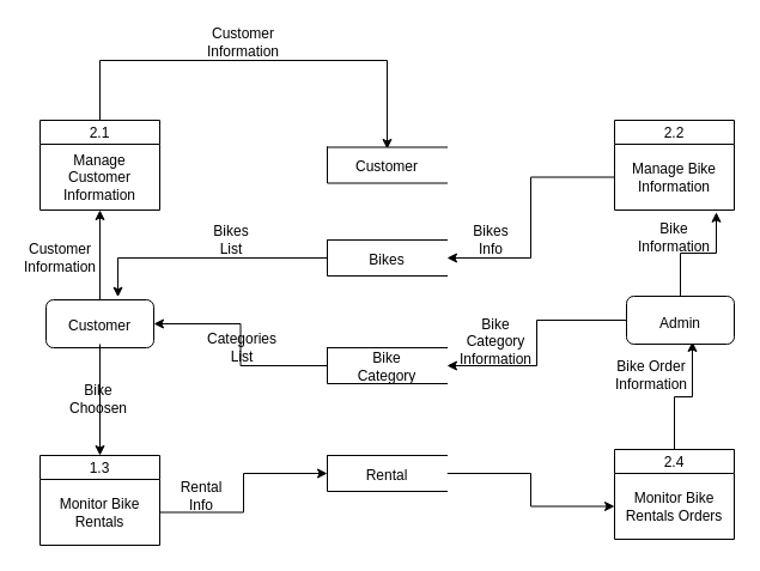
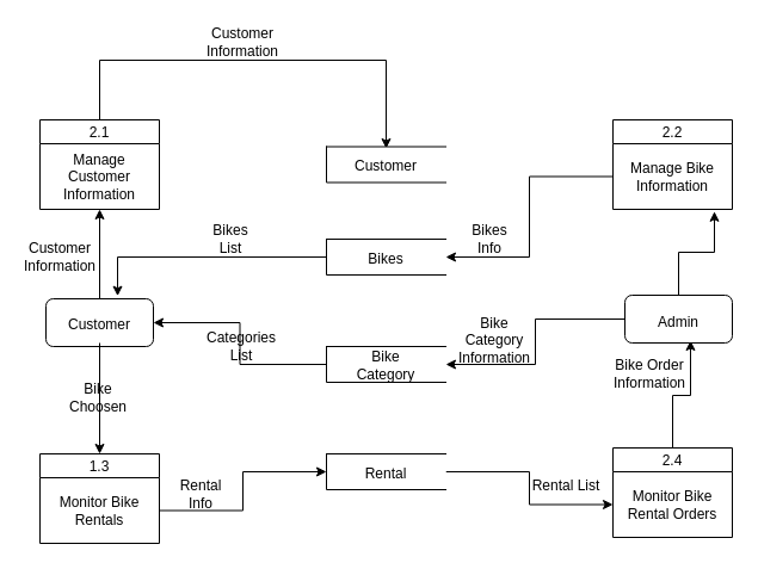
  <mxCell id="0" />
  <mxCell id="1" parent="0" />
  <mxCell id="2" style="edgeStyle=orthogonalEdgeStyle;rounded=0;orthogonalLoop=1;jettySize=auto;html=1;entryX=0.5;entryY=0;entryDx=0;entryDy=0;" edge="1" parent="1" source="3" target="10"><mxGeometry relative="1" as="geometry"><Array as="points"><mxPoint x="83" y="50" /><mxPoint x="323" y="50" /></Array></mxGeometry></mxCell>
  <mxCell id="3" value="2.1" style="swimlane;fontStyle=0;childLayout=stackLayout;horizontal=1;startSize=20;fillColor=#ffffff;horizontalStack=0;resizeParent=1;resizeParentMax=0;resizeLast=0;collapsible=0;marginBottom=0;swimlaneFillColor=#ffffff;" vertex="1" parent="1"><mxGeometry x="33" y="100" width="100" height="75" as="geometry" /></mxCell>
  <mxCell id="4" value="Manage Customer Information" style="text;html=1;strokeColor=none;fillColor=none;align=center;verticalAlign=middle;whiteSpace=wrap;rounded=0;" vertex="1" parent="3"><mxGeometry y="20" width="100" height="55" as="geometry" /></mxCell>
  <mxCell id="5" value="2.2" style="swimlane;fontStyle=0;childLayout=stackLayout;horizontal=1;startSize=20;fillColor=#ffffff;horizontalStack=0;resizeParent=1;resizeParentMax=0;resizeLast=0;collapsible=0;marginBottom=0;swimlaneFillColor=#ffffff;" vertex="1" parent="1"><mxGeometry x="513" y="100" width="100" height="75" as="geometry" /></mxCell>
  <mxCell id="6" value="Manage Bike Information" style="text;html=1;strokeColor=none;fillColor=none;align=center;verticalAlign=middle;whiteSpace=wrap;rounded=0;" vertex="1" parent="5"><mxGeometry y="20" width="100" height="55" as="geometry" /></mxCell>
  <mxCell id="7" value="1.3" style="swimlane;fontStyle=0;childLayout=stackLayout;horizontal=1;startSize=20;fillColor=#ffffff;horizontalStack=0;resizeParent=1;resizeParentMax=0;resizeLast=0;collapsible=0;marginBottom=0;swimlaneFillColor=#ffffff;" vertex="1" parent="1"><mxGeometry x="33" y="380" width="100" height="75" as="geometry" /></mxCell>
  <mxCell id="8" value="Monitor Bike Rentals" style="text;html=1;strokeColor=none;fillColor=none;align=center;verticalAlign=middle;whiteSpace=wrap;rounded=0;" vertex="1" parent="7"><mxGeometry y="20" width="100" height="55" as="geometry" /></mxCell>
  <mxCell id="9" value="" style="html=1;dashed=0;whiteSpace=wrap;shape=partialRectangle;right=0;" vertex="1" parent="1"><mxGeometry x="273" y="122.5" width="100" height="30" as="geometry" /></mxCell>
  <mxCell id="10" value="Customer" style="text;html=1;strokeColor=none;fillColor=none;align=center;verticalAlign=middle;whiteSpace=wrap;rounded=0;" vertex="1" parent="1"><mxGeometry x="293" y="124" width="60" height="30" as="geometry" /></mxCell>
  <mxCell id="11" style="edgeStyle=orthogonalEdgeStyle;rounded=0;orthogonalLoop=1;jettySize=auto;html=1;entryX=0.667;entryY=-0.058;entryDx=0;entryDy=0;entryPerimeter=0;" edge="1" parent="1" source="12" target="24"><mxGeometry relative="1" as="geometry" /></mxCell>
  <mxCell id="12" value="" style="html=1;dashed=0;whiteSpace=wrap;shape=partialRectangle;right=0;" vertex="1" parent="1"><mxGeometry x="273" y="200" width="100" height="30" as="geometry" /></mxCell>
  <mxCell id="13" value="Bikes" style="text;html=1;strokeColor=none;fillColor=none;align=center;verticalAlign=middle;whiteSpace=wrap;rounded=0;" vertex="1" parent="1"><mxGeometry x="293" y="201.5" width="60" height="30" as="geometry" /></mxCell>
  <mxCell id="14" style="edgeStyle=orthogonalEdgeStyle;rounded=0;orthogonalLoop=1;jettySize=auto;html=1;entryX=1;entryY=0.5;entryDx=0;entryDy=0;" edge="1" parent="1" source="15" target="24"><mxGeometry relative="1" as="geometry" /></mxCell>
  <mxCell id="15" value="" style="html=1;dashed=0;whiteSpace=wrap;shape=partialRectangle;right=0;" vertex="1" parent="1"><mxGeometry x="273" y="290" width="100" height="30" as="geometry" /></mxCell>
  <mxCell id="16" value="Bike Category" style="text;html=1;strokeColor=none;fillColor=none;align=center;verticalAlign=middle;whiteSpace=wrap;rounded=0;" vertex="1" parent="1"><mxGeometry x="293" y="290.5" width="60" height="30" as="geometry" /></mxCell>
  <mxCell id="17" style="edgeStyle=orthogonalEdgeStyle;rounded=0;orthogonalLoop=1;jettySize=auto;html=1;" edge="1" parent="1" source="18" target="22"><mxGeometry relative="1" as="geometry" /></mxCell>
  <mxCell id="18" value="" style="html=1;dashed=0;whiteSpace=wrap;shape=partialRectangle;right=0;" vertex="1" parent="1"><mxGeometry x="273" y="380" width="100" height="30" as="geometry" /></mxCell>
  <mxCell id="19" value="Rental" style="text;html=1;strokeColor=none;fillColor=none;align=center;verticalAlign=middle;whiteSpace=wrap;rounded=0;" vertex="1" parent="1"><mxGeometry x="293" y="381.5" width="60" height="30" as="geometry" /></mxCell>
  <mxCell id="20" style="edgeStyle=orthogonalEdgeStyle;rounded=0;orthogonalLoop=1;jettySize=auto;html=1;entryX=0.611;entryY=0.95;entryDx=0;entryDy=0;entryPerimeter=0;" edge="1" parent="1" source="21" target="30"><mxGeometry relative="1" as="geometry" /></mxCell>
  <mxCell id="21" value="2.4" style="swimlane;fontStyle=0;childLayout=stackLayout;horizontal=1;startSize=20;fillColor=#ffffff;horizontalStack=0;resizeParent=1;resizeParentMax=0;resizeLast=0;collapsible=0;marginBottom=0;swimlaneFillColor=#ffffff;" vertex="1" parent="1"><mxGeometry x="513" y="375" width="100" height="75" as="geometry" /></mxCell>
- <mxCell id="22" value="Monitor Bike Rentals Orders" style="text;html=1;strokeColor=none;fillColor=none;align=center;verticalAlign=middle;whiteSpace=wrap;rounded=0;" vertex="1" parent="21"><mxGeometry y="20" width="100" height="55" as="geometry" /></mxCell>
+ <mxCell id="22" value="Monitor Bike Rental Orders" style="text;html=1;strokeColor=none;fillColor=none;align=center;verticalAlign=middle;whiteSpace=wrap;rounded=0;" vertex="1" parent="21"><mxGeometry y="20" width="100" height="55" as="geometry" /></mxCell>
  <mxCell id="23" style="edgeStyle=orthogonalEdgeStyle;rounded=0;orthogonalLoop=1;jettySize=auto;html=1;entryX=0.5;entryY=1;entryDx=0;entryDy=0;" edge="1" parent="1" source="24" target="4"><mxGeometry relative="1" as="geometry" /></mxCell>
  <mxCell id="24" value="" style="rounded=1;whiteSpace=wrap;html=1;" vertex="1" parent="1"><mxGeometry x="38" y="250" width="90" height="40" as="geometry" /></mxCell>
  <mxCell id="25" style="edgeStyle=orthogonalEdgeStyle;rounded=0;orthogonalLoop=1;jettySize=auto;html=1;entryX=0.5;entryY=0;entryDx=0;entryDy=0;" edge="1" parent="1" source="26" target="7"><mxGeometry relative="1" as="geometry" /></mxCell>
  <mxCell id="26" value="Customer" style="text;html=1;strokeColor=none;fillColor=none;align=center;verticalAlign=middle;whiteSpace=wrap;rounded=0;" vertex="1" parent="1"><mxGeometry x="53" y="257" width="60" height="30" as="geometry" /></mxCell>
  <mxCell id="27" value="Customer Information" style="text;html=1;strokeColor=none;fillColor=none;align=center;verticalAlign=middle;whiteSpace=wrap;rounded=0;" vertex="1" parent="1"><mxGeometry x="20" y="199.5" width="60" height="30" as="geometry" /></mxCell>
  <mxCell id="28" style="edgeStyle=orthogonalEdgeStyle;rounded=0;orthogonalLoop=1;jettySize=auto;html=1;entryX=1;entryY=0.5;entryDx=0;entryDy=0;" edge="1" parent="1" source="30" target="15"><mxGeometry relative="1" as="geometry" /></mxCell>
  <mxCell id="29" style="edgeStyle=orthogonalEdgeStyle;rounded=0;orthogonalLoop=1;jettySize=auto;html=1;entryX=0.85;entryY=1.033;entryDx=0;entryDy=0;entryPerimeter=0;" edge="1" parent="1" source="30" target="6"><mxGeometry relative="1" as="geometry" /></mxCell>
  <mxCell id="30" value="" style="rounded=1;whiteSpace=wrap;html=1;" vertex="1" parent="1"><mxGeometry x="523" y="247" width="90" height="40" as="geometry" /></mxCell>
  <mxCell id="31" value="Admin" style="text;html=1;strokeColor=none;fillColor=none;align=center;verticalAlign=middle;whiteSpace=wrap;rounded=0;" vertex="1" parent="1"><mxGeometry x="538" y="262" width="60" height="16" as="geometry" /></mxCell>
  <mxCell id="32" style="edgeStyle=orthogonalEdgeStyle;rounded=0;orthogonalLoop=1;jettySize=auto;html=1;entryX=0;entryY=0.5;entryDx=0;entryDy=0;" edge="1" parent="1" source="8" target="18"><mxGeometry relative="1" as="geometry" /></mxCell>
  <mxCell id="33" style="edgeStyle=orthogonalEdgeStyle;rounded=0;orthogonalLoop=1;jettySize=auto;html=1;entryX=1;entryY=0.5;entryDx=0;entryDy=0;" edge="1" parent="1" source="6" target="12"><mxGeometry relative="1" as="geometry" /></mxCell>
  <mxCell id="34" value="Customer Information" style="text;html=1;strokeColor=none;fillColor=none;align=center;verticalAlign=middle;whiteSpace=wrap;rounded=0;" vertex="1" parent="1"><mxGeometry x="173" y="20" width="60" height="30" as="geometry" /></mxCell>
  <mxCell id="35" value="Bike Category Information" style="text;html=1;strokeColor=none;fillColor=none;align=center;verticalAlign=middle;whiteSpace=wrap;rounded=0;" vertex="1" parent="1"><mxGeometry x="384" y="270" width="60" height="30" as="geometry" /></mxCell>
  <mxCell id="36" value="Categories List" style="text;html=1;strokeColor=none;fillColor=none;align=center;verticalAlign=middle;whiteSpace=wrap;rounded=0;" vertex="1" parent="1"><mxGeometry x="172" y="275" width="60" height="30" as="geometry" /></mxCell>
- <mxCell id="37" value="Bike Information" style="text;html=1;strokeColor=none;fillColor=none;align=center;verticalAlign=middle;whiteSpace=wrap;rounded=0;" vertex="1" parent="1"><mxGeometry x="533" y="182.5" width="60" height="30" as="geometry" /></mxCell>
  <mxCell id="38" value="Bikes &lt;br&gt;Info" style="text;html=1;strokeColor=none;fillColor=none;align=center;verticalAlign=middle;whiteSpace=wrap;rounded=0;" vertex="1" parent="1"><mxGeometry x="380" y="184.5" width="60" height="30" as="geometry" /></mxCell>
  <mxCell id="39" value="Bikes &lt;br&gt;List" style="text;html=1;strokeColor=none;fillColor=none;align=center;verticalAlign=middle;whiteSpace=wrap;rounded=0;" vertex="1" parent="1"><mxGeometry x="163" y="184.5" width="60" height="30" as="geometry" /></mxCell>
  <mxCell id="40" value="Bike Choosen" style="text;html=1;strokeColor=none;fillColor=none;align=center;verticalAlign=middle;whiteSpace=wrap;rounded=0;" vertex="1" parent="1"><mxGeometry x="52" y="318" width="60" height="30" as="geometry" /></mxCell>
  <mxCell id="41" value="Rental Info" style="text;html=1;strokeColor=none;fillColor=none;align=center;verticalAlign=middle;whiteSpace=wrap;rounded=0;" vertex="1" parent="1"><mxGeometry x="138" y="398.5" width="60" height="30" as="geometry" /></mxCell>
+ <mxCell id="42" value="Rental List" style="text;html=1;strokeColor=none;fillColor=none;align=center;verticalAlign=middle;whiteSpace=wrap;rounded=0;" vertex="1" parent="1"><mxGeometry x="444" y="392" width="60" height="30" as="geometry" /></mxCell>
  <mxCell id="43" value="Bike Order Information" style="text;html=1;strokeColor=none;fillColor=none;align=center;verticalAlign=middle;whiteSpace=wrap;rounded=0;" vertex="1" parent="1"><mxGeometry x="514" y="297.5" width="60" height="30" as="geometry" /></mxCell>
